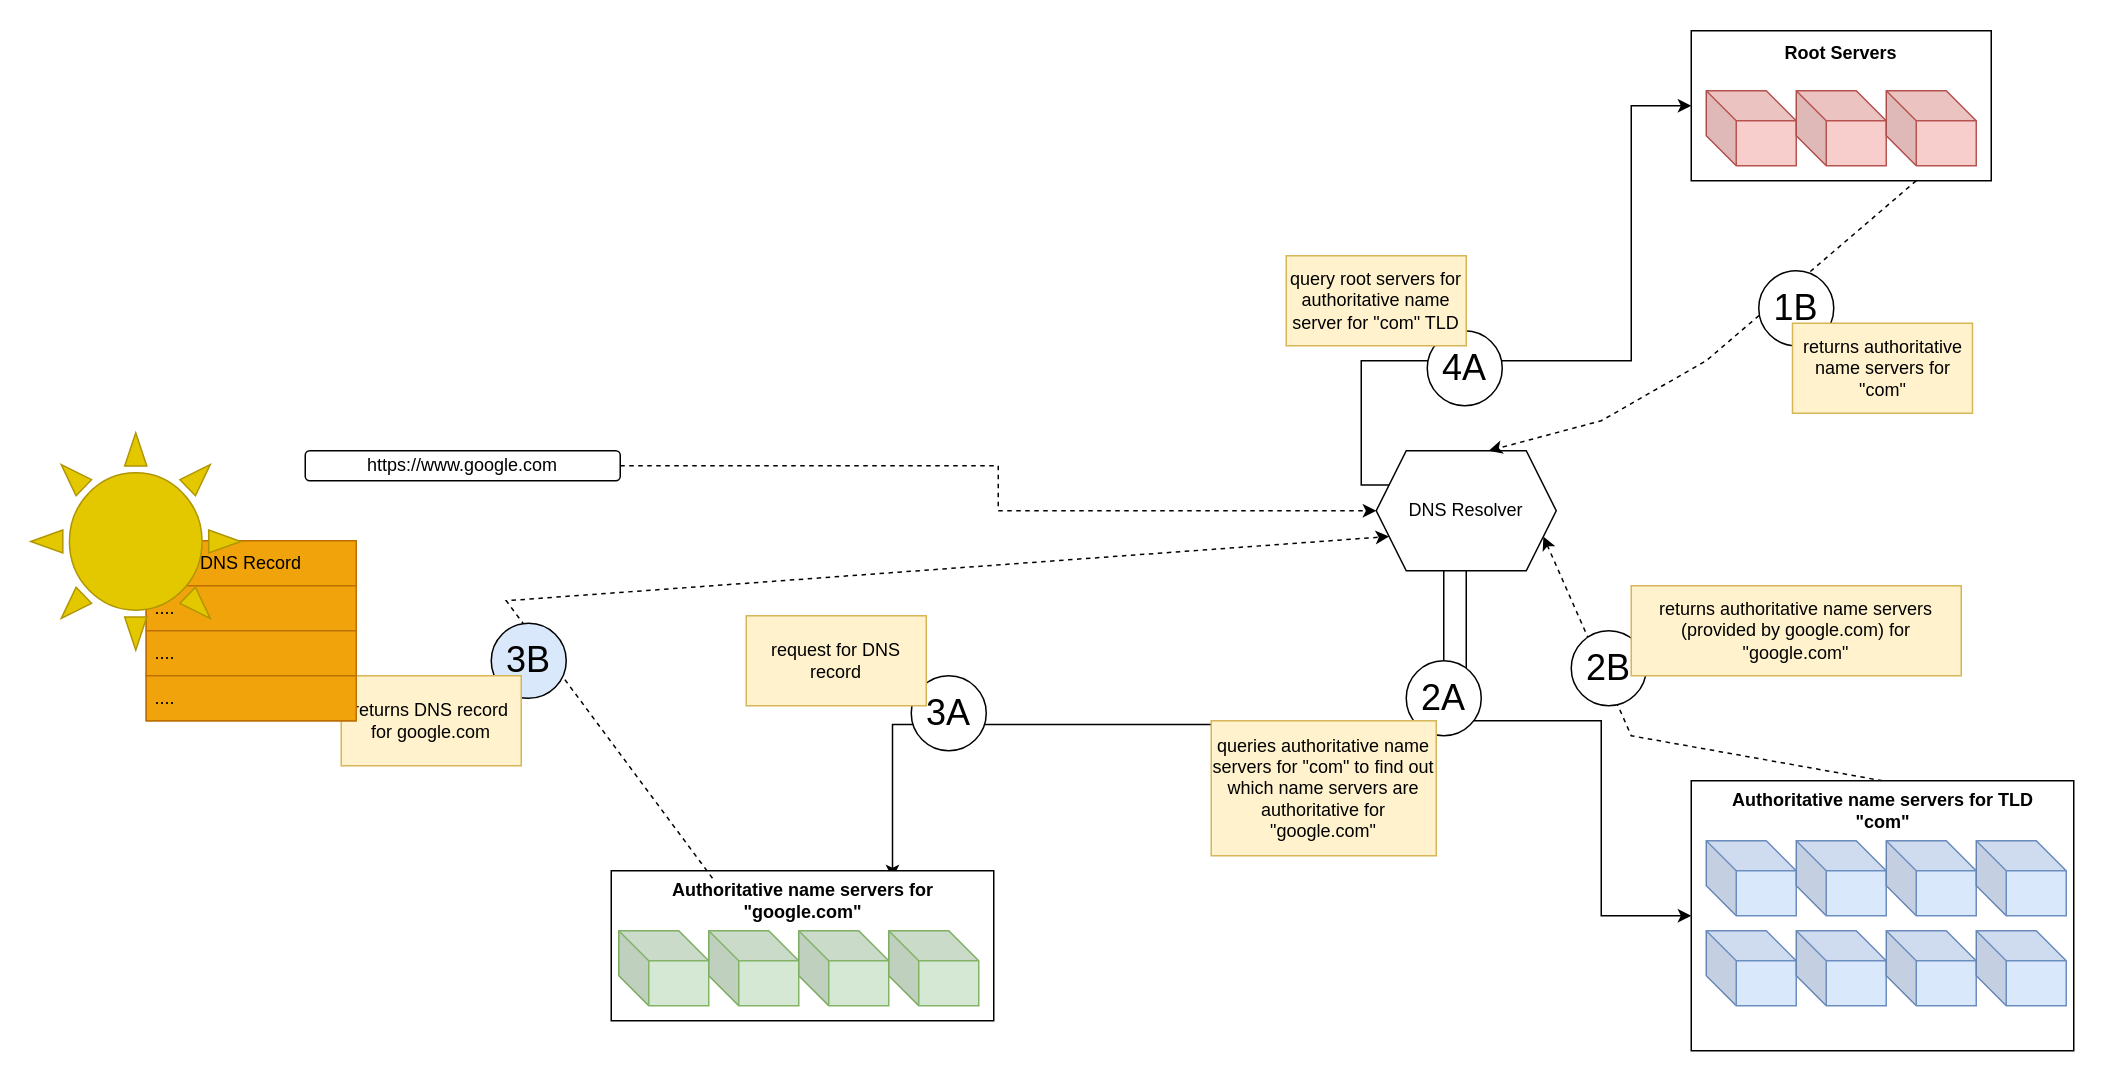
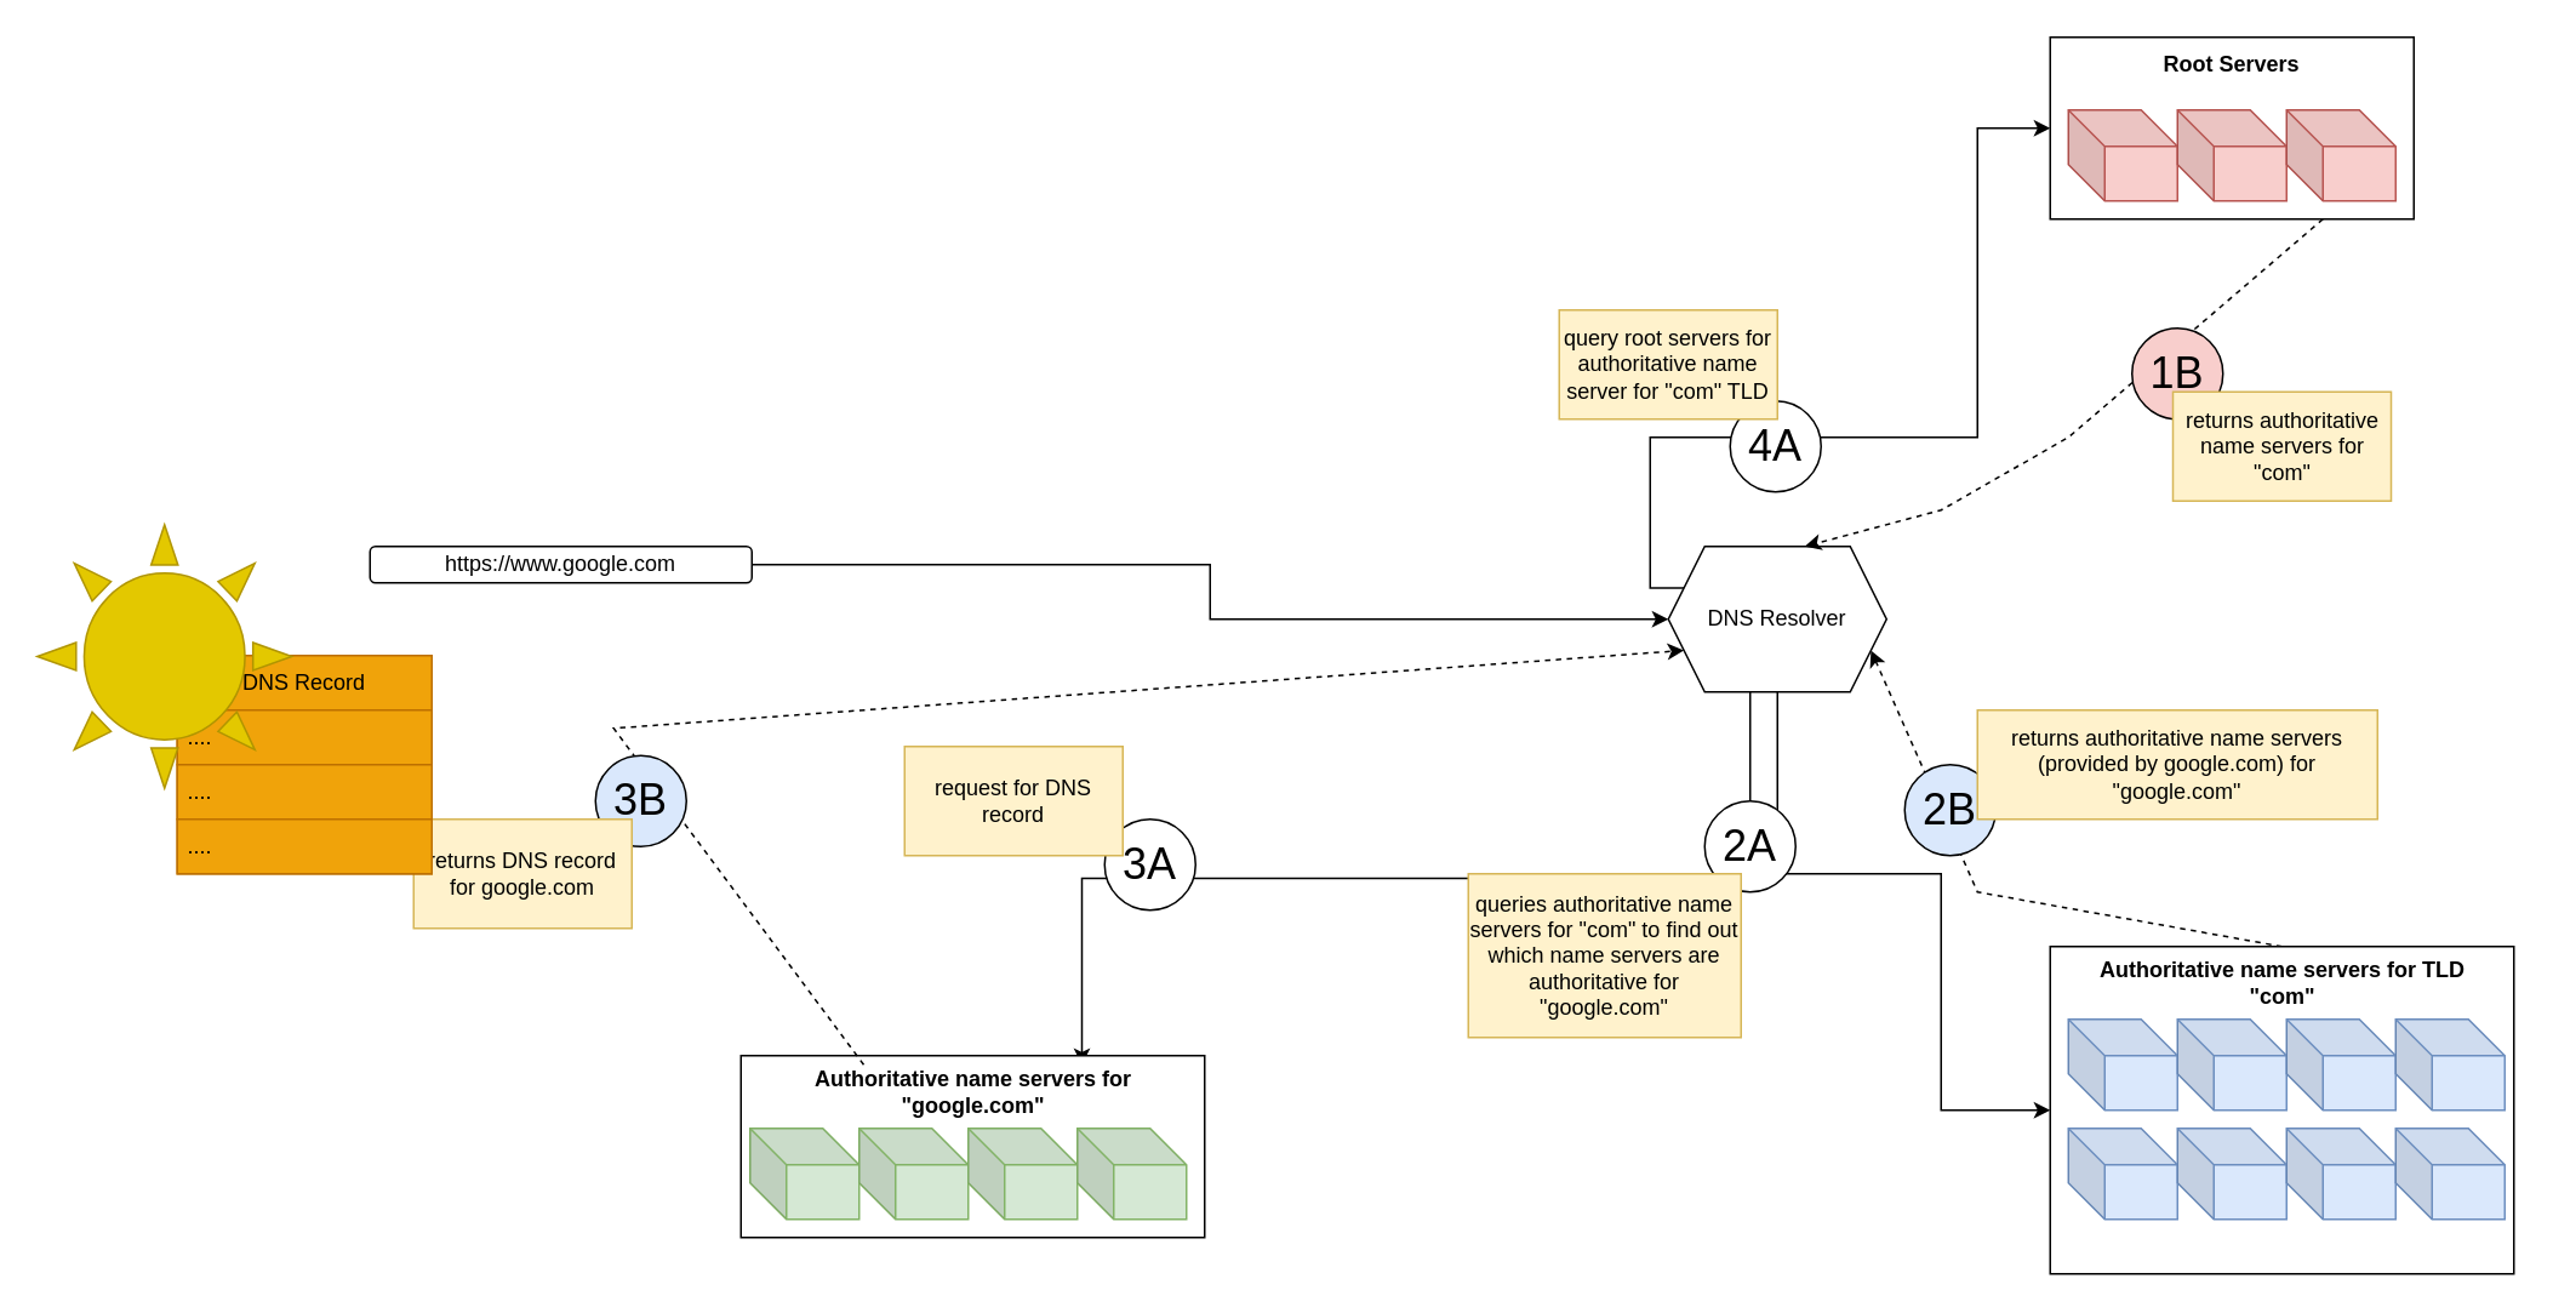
  <mxCell id="0" />
  <mxCell id="1" parent="0" />
- <mxCell id="2" value="" style="edgeStyle=orthogonalEdgeStyle;rounded=0;orthogonalLoop=1;jettySize=auto;html=1;dashed=1;" parent="1" source="3" target="7" edge="1"><mxGeometry relative="1" as="geometry" /></mxCell>
+ <mxCell id="2" value="" style="edgeStyle=orthogonalEdgeStyle;rounded=0;orthogonalLoop=1;jettySize=auto;html=1;" parent="1" source="3" target="7" edge="1"><mxGeometry relative="1" as="geometry" /></mxCell>
  <mxCell id="3" value="https://www.google.com" style="rounded=1;whiteSpace=wrap;html=1;" parent="1" vertex="1"><mxGeometry x="203" y="300" width="210" height="20" as="geometry" /></mxCell>
  <mxCell id="4" value="" style="edgeStyle=orthogonalEdgeStyle;rounded=0;orthogonalLoop=1;jettySize=auto;html=1;entryX=0;entryY=0.5;entryDx=0;entryDy=0;exitX=0;exitY=0.25;exitDx=0;exitDy=0;" parent="1" source="7" target="37" edge="1"><mxGeometry relative="1" as="geometry"><mxPoint x="887" y="280" as="sourcePoint" /><mxPoint x="1087" y="100" as="targetPoint" /><Array as="points"><mxPoint x="907" y="323" /><mxPoint x="907" y="240" /><mxPoint x="1087" y="240" /><mxPoint x="1087" y="70" /></Array></mxGeometry></mxCell>
  <mxCell id="5" style="edgeStyle=orthogonalEdgeStyle;rounded=0;orthogonalLoop=1;jettySize=auto;html=1;entryX=0;entryY=0.5;entryDx=0;entryDy=0;" parent="1" source="7" target="26" edge="1"><mxGeometry relative="1" as="geometry"><Array as="points"><mxPoint x="977" y="480" /><mxPoint x="1067" y="480" /><mxPoint x="1067" y="610" /></Array></mxGeometry></mxCell>
  <mxCell id="6" style="edgeStyle=orthogonalEdgeStyle;rounded=0;orthogonalLoop=1;jettySize=auto;html=1;exitX=0.375;exitY=1;exitDx=0;exitDy=0;entryX=0.75;entryY=0;entryDx=0;entryDy=0;" parent="1" source="7" target="24" edge="1"><mxGeometry relative="1" as="geometry"><mxPoint x="627" y="460" as="targetPoint" /></mxGeometry></mxCell>
  <mxCell id="7" value="DNS Resolver" style="shape=hexagon;perimeter=hexagonPerimeter2;whiteSpace=wrap;html=1;fixedSize=1;" parent="1" vertex="1"><mxGeometry x="917" y="300" width="120" height="80" as="geometry" /></mxCell>
  <mxCell id="8" value="4A" style="ellipse;whiteSpace=wrap;html=1;aspect=fixed;fontSize=24;verticalAlign=middle;align=center;" parent="1" vertex="1"><mxGeometry x="951" y="220" width="50" height="50" as="geometry" /></mxCell>
  <mxCell id="9" value="" style="endArrow=classic;html=1;rounded=0;exitX=0.75;exitY=1;exitDx=0;exitDy=0;entryX=0.625;entryY=0;entryDx=0;entryDy=0;dashed=1;" parent="1" source="37" target="7" edge="1"><mxGeometry width="50" height="50" relative="1" as="geometry"><mxPoint x="977" y="360" as="sourcePoint" /><mxPoint x="1027" y="310" as="targetPoint" /><Array as="points"><mxPoint x="1137" y="240" /><mxPoint x="1067" y="280" /></Array></mxGeometry></mxCell>
- <mxCell id="10" value="1B" style="ellipse;whiteSpace=wrap;html=1;aspect=fixed;fontSize=24;verticalAlign=middle;align=center;" parent="1" vertex="1"><mxGeometry x="1172" y="180" width="50" height="50" as="geometry" /></mxCell>
+ <mxCell id="10" value="1B" style="ellipse;whiteSpace=wrap;html=1;aspect=fixed;fontSize=24;verticalAlign=middle;align=center;fillColor=#f8cecc;" parent="1" vertex="1"><mxGeometry x="1172" y="180" width="50" height="50" as="geometry" /></mxCell>
  <mxCell id="11" value="returns authoritative name servers for &quot;com&quot;" style="rounded=0;whiteSpace=wrap;html=1;fillColor=#fff2cc;strokeColor=#d6b656;" parent="1" vertex="1"><mxGeometry x="1194.5" y="215" width="120" height="60" as="geometry" /></mxCell>
  <mxCell id="12" value="2A" style="ellipse;whiteSpace=wrap;html=1;aspect=fixed;fontSize=24;verticalAlign=middle;align=center;" parent="1" vertex="1"><mxGeometry x="937" y="440" width="50" height="50" as="geometry" /></mxCell>
  <mxCell id="13" value="queries authoritative name servers for &quot;com&quot; to find out which name servers are authoritative for &quot;google.com&quot;" style="rounded=0;whiteSpace=wrap;html=1;fillColor=#fff2cc;strokeColor=#d6b656;" parent="1" vertex="1"><mxGeometry x="807" y="480" width="150" height="90" as="geometry" /></mxCell>
  <mxCell id="14" value="" style="endArrow=classic;html=1;rounded=0;exitX=0.5;exitY=0;exitDx=0;exitDy=0;entryX=1;entryY=0.75;entryDx=0;entryDy=0;dashed=1;" parent="1" source="26" target="7" edge="1"><mxGeometry width="50" height="50" relative="1" as="geometry"><mxPoint x="1137" y="230" as="sourcePoint" /><mxPoint x="1002" y="310" as="targetPoint" /><Array as="points"><mxPoint x="1087" y="490" /></Array></mxGeometry></mxCell>
- <mxCell id="15" value="2B" style="ellipse;whiteSpace=wrap;html=1;aspect=fixed;fontSize=24;verticalAlign=middle;align=center;" parent="1" vertex="1"><mxGeometry x="1047" y="420" width="50" height="50" as="geometry" /></mxCell>
+ <mxCell id="15" value="2B" style="ellipse;whiteSpace=wrap;html=1;aspect=fixed;fontSize=24;verticalAlign=middle;align=center;fillColor=#dae8fc;" parent="1" vertex="1"><mxGeometry x="1047" y="420" width="50" height="50" as="geometry" /></mxCell>
  <mxCell id="16" value="returns authoritative name servers (provided by google.com) for &quot;google.com&quot;" style="rounded=0;whiteSpace=wrap;html=1;fillColor=#fff2cc;strokeColor=#d6b656;" parent="1" vertex="1"><mxGeometry x="1087" y="390" width="220" height="60" as="geometry" /></mxCell>
  <mxCell id="17" value="3A" style="ellipse;whiteSpace=wrap;html=1;aspect=fixed;fontSize=24;verticalAlign=middle;align=center;" parent="1" vertex="1"><mxGeometry x="607" y="450" width="50" height="50" as="geometry" /></mxCell>
  <mxCell id="18" value="" style="group" parent="1" vertex="1" connectable="0"><mxGeometry x="407" y="580" width="255" height="100" as="geometry" /></mxCell>
  <mxCell id="19" value="" style="rounded=0;whiteSpace=wrap;html=1;" parent="18" vertex="1"><mxGeometry width="255" height="100" as="geometry" /></mxCell>
  <mxCell id="20" value="" style="shape=cube;whiteSpace=wrap;html=1;boundedLbl=1;backgroundOutline=1;darkOpacity=0.05;darkOpacity2=0.1;fillColor=#d5e8d4;strokeColor=#82b366;" parent="18" vertex="1"><mxGeometry x="5" y="40" width="60" height="50" as="geometry" /></mxCell>
  <mxCell id="21" value="" style="shape=cube;whiteSpace=wrap;html=1;boundedLbl=1;backgroundOutline=1;darkOpacity=0.05;darkOpacity2=0.1;fillColor=#d5e8d4;strokeColor=#82b366;" parent="18" vertex="1"><mxGeometry x="65" y="40" width="60" height="50" as="geometry" /></mxCell>
  <mxCell id="22" value="" style="shape=cube;whiteSpace=wrap;html=1;boundedLbl=1;backgroundOutline=1;darkOpacity=0.05;darkOpacity2=0.1;fillColor=#d5e8d4;strokeColor=#82b366;" parent="18" vertex="1"><mxGeometry x="125" y="40" width="60" height="50" as="geometry" /></mxCell>
  <mxCell id="23" value="" style="shape=cube;whiteSpace=wrap;html=1;boundedLbl=1;backgroundOutline=1;darkOpacity=0.05;darkOpacity2=0.1;fillColor=#d5e8d4;strokeColor=#82b366;" parent="18" vertex="1"><mxGeometry x="185" y="40" width="60" height="50" as="geometry" /></mxCell>
  <mxCell id="24" value="Authoritative name servers for &quot;google.com&quot;" style="text;html=1;align=center;verticalAlign=middle;whiteSpace=wrap;rounded=0;fontStyle=1" parent="18" vertex="1"><mxGeometry x="7.5" y="5" width="240" height="30" as="geometry" /></mxCell>
  <mxCell id="25" value="" style="group" parent="1" vertex="1" connectable="0"><mxGeometry x="1127" y="520" width="255" height="180" as="geometry" /></mxCell>
  <mxCell id="26" value="" style="rounded=0;whiteSpace=wrap;html=1;" parent="25" vertex="1"><mxGeometry width="255" height="180" as="geometry" /></mxCell>
  <mxCell id="27" value="" style="shape=cube;whiteSpace=wrap;html=1;boundedLbl=1;backgroundOutline=1;darkOpacity=0.05;darkOpacity2=0.1;fillColor=#dae8fc;strokeColor=#6c8ebf;" parent="25" vertex="1"><mxGeometry x="10" y="40" width="60" height="50" as="geometry" /></mxCell>
  <mxCell id="28" value="" style="shape=cube;whiteSpace=wrap;html=1;boundedLbl=1;backgroundOutline=1;darkOpacity=0.05;darkOpacity2=0.1;fillColor=#dae8fc;strokeColor=#6c8ebf;" parent="25" vertex="1"><mxGeometry x="70" y="40" width="60" height="50" as="geometry" /></mxCell>
  <mxCell id="29" value="" style="shape=cube;whiteSpace=wrap;html=1;boundedLbl=1;backgroundOutline=1;darkOpacity=0.05;darkOpacity2=0.1;fillColor=#dae8fc;strokeColor=#6c8ebf;" parent="25" vertex="1"><mxGeometry x="130" y="40" width="60" height="50" as="geometry" /></mxCell>
  <mxCell id="30" value="" style="shape=cube;whiteSpace=wrap;html=1;boundedLbl=1;backgroundOutline=1;darkOpacity=0.05;darkOpacity2=0.1;fillColor=#dae8fc;strokeColor=#6c8ebf;" parent="25" vertex="1"><mxGeometry x="190" y="40" width="60" height="50" as="geometry" /></mxCell>
  <mxCell id="31" value="Authoritative name servers for TLD &quot;com&quot;" style="text;html=1;align=center;verticalAlign=middle;whiteSpace=wrap;rounded=0;fontStyle=1" parent="25" vertex="1"><mxGeometry x="7.5" y="5" width="240" height="30" as="geometry" /></mxCell>
  <mxCell id="32" value="" style="shape=cube;whiteSpace=wrap;html=1;boundedLbl=1;backgroundOutline=1;darkOpacity=0.05;darkOpacity2=0.1;fillColor=#dae8fc;strokeColor=#6c8ebf;" parent="25" vertex="1"><mxGeometry x="10" y="100" width="60" height="50" as="geometry" /></mxCell>
  <mxCell id="33" value="" style="shape=cube;whiteSpace=wrap;html=1;boundedLbl=1;backgroundOutline=1;darkOpacity=0.05;darkOpacity2=0.1;fillColor=#dae8fc;strokeColor=#6c8ebf;" parent="25" vertex="1"><mxGeometry x="70" y="100" width="60" height="50" as="geometry" /></mxCell>
  <mxCell id="34" value="" style="shape=cube;whiteSpace=wrap;html=1;boundedLbl=1;backgroundOutline=1;darkOpacity=0.05;darkOpacity2=0.1;fillColor=#dae8fc;strokeColor=#6c8ebf;" parent="25" vertex="1"><mxGeometry x="130" y="100" width="60" height="50" as="geometry" /></mxCell>
  <mxCell id="35" value="" style="shape=cube;whiteSpace=wrap;html=1;boundedLbl=1;backgroundOutline=1;darkOpacity=0.05;darkOpacity2=0.1;fillColor=#dae8fc;strokeColor=#6c8ebf;" parent="25" vertex="1"><mxGeometry x="190" y="100" width="60" height="50" as="geometry" /></mxCell>
  <mxCell id="36" value="" style="group" parent="1" vertex="1" connectable="0"><mxGeometry x="1107" y="20" width="240" height="100" as="geometry" /></mxCell>
  <mxCell id="37" value="" style="rounded=0;whiteSpace=wrap;html=1;" parent="36" vertex="1"><mxGeometry x="20" width="200" height="100" as="geometry" /></mxCell>
  <mxCell id="38" value="" style="shape=cube;whiteSpace=wrap;html=1;boundedLbl=1;backgroundOutline=1;darkOpacity=0.05;darkOpacity2=0.1;fillColor=#f8cecc;strokeColor=#b85450;" parent="36" vertex="1"><mxGeometry x="30" y="40" width="60" height="50" as="geometry" /></mxCell>
  <mxCell id="39" value="" style="shape=cube;whiteSpace=wrap;html=1;boundedLbl=1;backgroundOutline=1;darkOpacity=0.05;darkOpacity2=0.1;fillColor=#f8cecc;strokeColor=#b85450;" parent="36" vertex="1"><mxGeometry x="90" y="40" width="60" height="50" as="geometry" /></mxCell>
  <mxCell id="40" value="" style="shape=cube;whiteSpace=wrap;html=1;boundedLbl=1;backgroundOutline=1;darkOpacity=0.05;darkOpacity2=0.1;fillColor=#f8cecc;strokeColor=#b85450;" parent="36" vertex="1"><mxGeometry x="150" y="40" width="60" height="50" as="geometry" /></mxCell>
  <mxCell id="41" value="Root Servers" style="text;html=1;align=center;verticalAlign=middle;whiteSpace=wrap;rounded=0;fontStyle=1" parent="36" vertex="1"><mxGeometry width="240" height="30" as="geometry" /></mxCell>
  <mxCell id="42" value="query root servers for authoritative name server for &quot;com&quot; TLD" style="whiteSpace=wrap;html=1;fillColor=#fff2cc;strokeColor=#d6b656;" parent="1" vertex="1"><mxGeometry x="857" y="170" width="120" height="60" as="geometry" /></mxCell>
  <mxCell id="43" value="request for DNS record" style="rounded=0;whiteSpace=wrap;html=1;fillColor=#fff2cc;strokeColor=#d6b656;" parent="1" vertex="1"><mxGeometry x="497" y="410" width="120" height="60" as="geometry" /></mxCell>
  <mxCell id="44" value="" style="endArrow=classic;html=1;rounded=0;exitX=0.25;exitY=0;exitDx=0;exitDy=0;entryX=0;entryY=0.75;entryDx=0;entryDy=0;dashed=1;" parent="1" source="24" target="7" edge="1"><mxGeometry width="50" height="50" relative="1" as="geometry"><mxPoint x="687" y="430" as="sourcePoint" /><mxPoint x="737" y="380" as="targetPoint" /><Array as="points"><mxPoint x="337" y="400" /></Array></mxGeometry></mxCell>
  <mxCell id="45" value="3B" style="ellipse;whiteSpace=wrap;html=1;aspect=fixed;fontSize=24;verticalAlign=middle;align=center;fillColor=#dae8fc;" parent="1" vertex="1"><mxGeometry x="327" y="415" width="50" height="50" as="geometry" /></mxCell>
  <mxCell id="46" value="returns DNS record for google.com" style="rounded=0;whiteSpace=wrap;html=1;fillColor=#fff2cc;strokeColor=#d6b656;" parent="1" vertex="1"><mxGeometry x="227" y="450" width="120" height="60" as="geometry" /></mxCell>
  <mxCell id="47" value="DNS Record" style="swimlane;fontStyle=0;childLayout=stackLayout;horizontal=1;startSize=30;horizontalStack=0;resizeParent=1;resizeParentMax=0;resizeLast=0;collapsible=1;marginBottom=0;whiteSpace=wrap;html=1;fillColor=#f0a30a;fontColor=#000000;strokeColor=#BD7000;" parent="1" vertex="1"><mxGeometry x="97" y="360" width="140" height="120" as="geometry" /></mxCell>
  <mxCell id="48" value="...." style="text;strokeColor=#BD7000;fillColor=#f0a30a;align=left;verticalAlign=middle;spacingLeft=4;spacingRight=4;overflow=hidden;points=[[0,0.5],[1,0.5]];portConstraint=eastwest;rotatable=0;whiteSpace=wrap;html=1;fontColor=#000000;" parent="47" vertex="1"><mxGeometry y="30" width="140" height="30" as="geometry" /></mxCell>
  <mxCell id="49" value="...." style="text;strokeColor=#BD7000;fillColor=#f0a30a;align=left;verticalAlign=middle;spacingLeft=4;spacingRight=4;overflow=hidden;points=[[0,0.5],[1,0.5]];portConstraint=eastwest;rotatable=0;whiteSpace=wrap;html=1;fontColor=#000000;" parent="47" vertex="1"><mxGeometry y="60" width="140" height="30" as="geometry" /></mxCell>
  <mxCell id="50" value="...." style="text;strokeColor=#BD7000;fillColor=#f0a30a;align=left;verticalAlign=middle;spacingLeft=4;spacingRight=4;overflow=hidden;points=[[0,0.5],[1,0.5]];portConstraint=eastwest;rotatable=0;whiteSpace=wrap;html=1;fontColor=#000000;" parent="47" vertex="1"><mxGeometry y="90" width="140" height="30" as="geometry" /></mxCell>
  <mxCell id="51" value="" style="verticalLabelPosition=bottom;verticalAlign=top;html=1;shape=mxgraph.basic.sun;fillColor=#e3c800;strokeColor=#B09500;fontColor=#000000;" parent="1" vertex="1"><mxGeometry x="20" y="288" width="140" height="145" as="geometry" /></mxCell>
